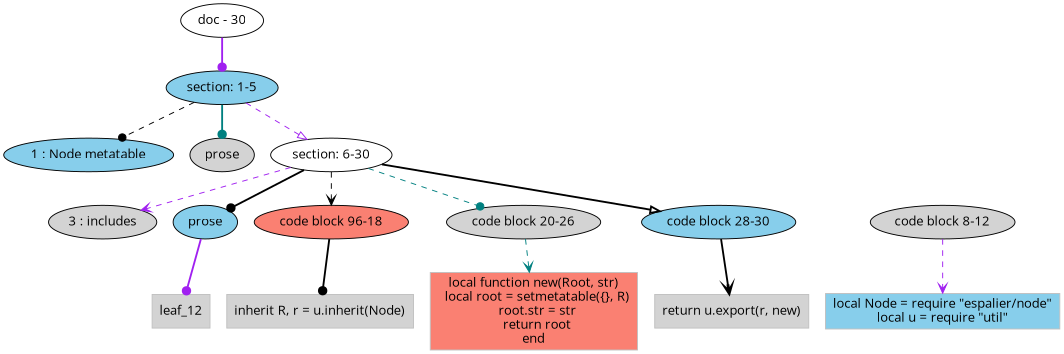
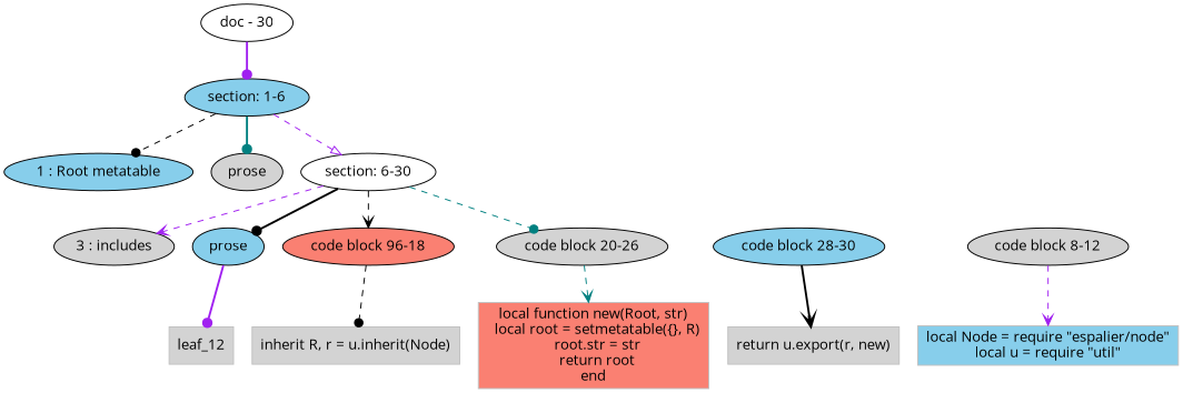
  digraph {
    fontname="Open Sans"
    node [fillcolor=lightgrey fontname="Open Sans" style=filled]
    edge [arrowhead=dot color=black fontname="Open Sans" style=dashed]
-   n1 [fillcolor=skyblue label="section: 1-5"]
-   n2 [fillcolor=skyblue label="1 : Node metatable"]
+   n1 [fillcolor=skyblue label="section: 1-6"]
+   n2 [fillcolor=skyblue label="1 : Root metatable"]
    n3 [label=prose]
    n4 [fillcolor=white label="section: 6-30"]
    n5 [label="3 : includes"]
    n6 [fillcolor=skyblue label=prose]
    n7 [label="code block 8-12"]
    n8 [fillcolor=salmon label="code block 96-18"]
    n9 [label="code block 20-26"]
    n10 [fillcolor=skyblue label="code block 28-30"]
    leaf_12 [color=Gray shape=rectangle]
    n12 [color=Gray fillcolor=skyblue label="local Node = require \"espalier/node\"\nlocal u = require \"util\"" shape=rectangle]
    n13 [color=Gray label="inherit R, r = u.inherit(Node)" shape=rectangle]
    n14 [color=Gray fillcolor=salmon label="local function new(Root, str)\n  local root = setmetatable({}, R)\n  root.str = str\n  return root\nend" shape=rectangle]
    n15 [color=Gray label="return u.export(r, new)" shape=rectangle]
    n16 [fillcolor=white label="doc - 30"]
    subgraph sub_1 {
      rank=same
      n1
    }
    subgraph sub_2 {
      rank=same
      n2
      n3
      n4
    }
    subgraph sub_3 {
      rank=same
      n5
      n6
      n7
      n8
      n9
      n10
    }
    n1 -> n2
    n1 -> n3 [color=teal style=bold]
    n1 -> n4 [arrowhead=onormal color=purple]
    n4 -> n5 [arrowhead=vee color=purple]
    n4 -> n6 [style=bold]
    n4 -> n8 [arrowhead=vee]
    n4 -> n9 [color=teal]
-   n4 -> n10 [arrowhead=onormal style=bold]
    n6 -> leaf_12 [color=purple style=bold]
    n7 -> n12 [arrowhead=vee color=purple]
-   n8 -> n13 [style=bold]
+   n8 -> n13
    n9 -> n14 [arrowhead=vee color=teal]
    n10 -> n15 [arrowhead=vee style=bold]
    n16 -> n1 [color=purple style=bold]
  }
